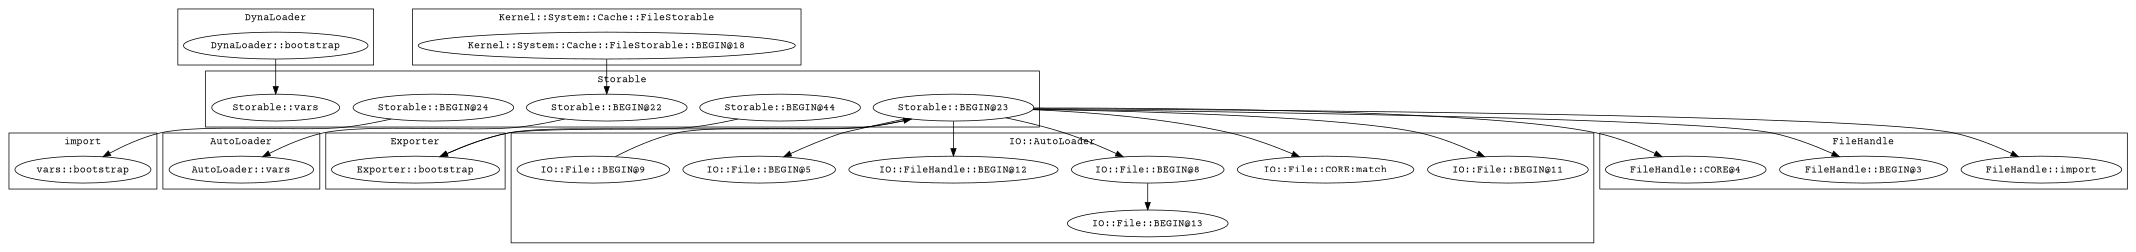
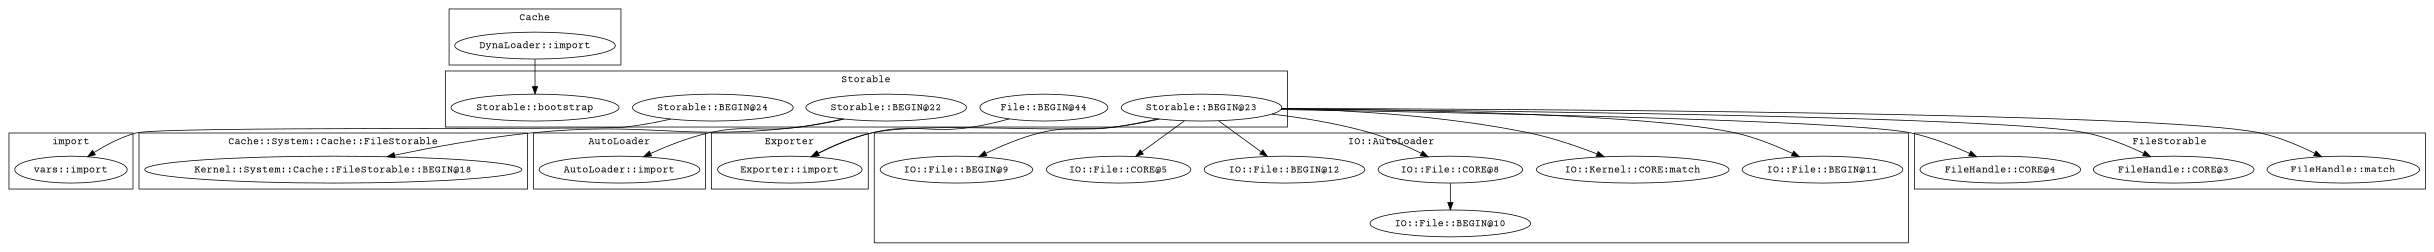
  digraph {
    fontname="Courier Prime"
    node [fontname="Courier Prime"]
    edge [fontname="Courier Prime"]
    "Storable::BEGIN@24"
    "Storable::BEGIN@22"
-   "Storable::BEGIN@44"
+   "Storable::BEGIN@44" [label="File::BEGIN@44"]
    "Storable::BEGIN@23"
-   "Storable::bootstrap" [label="Storable::vars"]
-   "DynaLoader::bootstrap"
+   "Storable::bootstrap"
+   "DynaLoader::bootstrap" [label="DynaLoader::import"]
    "IO::File::BEGIN@11"
-   "IO::File::CORE:match"
-   "IO::File::BEGIN@10" [label="IO::File::BEGIN@13"]
-   "IO::File::BEGIN@8"
-   "IO::File::BEGIN@12" [label="IO::FileHandle::BEGIN@12"]
-   "IO::File::BEGIN@5"
+   "IO::File::CORE:match" [label="IO::Kernel::CORE:match"]
+   "IO::File::BEGIN@10"
+   "IO::File::BEGIN@8" [label="IO::File::CORE@8"]
+   "IO::File::BEGIN@12"
+   "IO::File::BEGIN@5" [label="IO::File::CORE@5"]
    "IO::File::BEGIN@9"
-   "vars::import" [label="vars::bootstrap"]
+   "vars::import"
    "Kernel::System::Cache::FileStorable::BEGIN@18"
-   "FileHandle::import"
-   "FileHandle::BEGIN@3"
+   "FileHandle::import" [label="FileHandle::match"]
+   "FileHandle::BEGIN@3" [label="FileHandle::CORE@3"]
    n18 [label="FileHandle::CORE@4"]
-   "Exporter::import" [label="Exporter::bootstrap"]
-   "AutoLoader::import" [label="AutoLoader::vars"]
+   "Exporter::import"
+   "AutoLoader::import"
    subgraph cluster_1 {
      label=Storable
      "Storable::BEGIN@24"
      "Storable::BEGIN@22"
      "Storable::BEGIN@44"
      "Storable::BEGIN@23"
      "Storable::bootstrap"
    }
    subgraph cluster_2 {
-     label=DynaLoader
+     label=Cache
      "DynaLoader::bootstrap"
    }
    subgraph cluster_3 {
      label="IO::AutoLoader"
      "IO::File::BEGIN@11"
      "IO::File::CORE:match"
      "IO::File::BEGIN@10"
      "IO::File::BEGIN@8"
      "IO::File::BEGIN@12"
      "IO::File::BEGIN@5"
      "IO::File::BEGIN@9"
    }
    subgraph cluster_4 {
      label=import
      "vars::import"
    }
    subgraph cluster_5 {
-     label="Kernel::System::Cache::FileStorable"
+     label="Cache::System::Cache::FileStorable"
      "Kernel::System::Cache::FileStorable::BEGIN@18"
    }
    subgraph cluster_6 {
-     label=FileHandle
+     label=FileStorable
      "FileHandle::import"
      "FileHandle::BEGIN@3"
      n18
    }
    subgraph cluster_7 {
      label=Exporter
      "Exporter::import"
    }
    subgraph cluster_8 {
      label=AutoLoader
      "AutoLoader::import"
    }
    "Storable::BEGIN@24" -> "vars::import"
    "Storable::BEGIN@22" -> "AutoLoader::import"
    "Storable::BEGIN@44" -> "Exporter::import"
    "Storable::BEGIN@23" -> "IO::File::BEGIN@11"
    "Storable::BEGIN@23" -> "IO::File::CORE:match"
    "Storable::BEGIN@23" -> "IO::File::BEGIN@8"
    "Storable::BEGIN@23" -> "IO::File::BEGIN@12"
    "Storable::BEGIN@23" -> "IO::File::BEGIN@5"
-   "IO::File::BEGIN@9" -> "Storable::BEGIN@23"
+   "Storable::BEGIN@23" -> "IO::File::BEGIN@9"
    "Storable::BEGIN@23" -> "FileHandle::import"
    "Storable::BEGIN@23" -> "FileHandle::BEGIN@3"
    "Storable::BEGIN@23" -> n18
    "Storable::BEGIN@23" -> "Exporter::import"
    "DynaLoader::bootstrap" -> "Storable::bootstrap"
    "IO::File::BEGIN@8" -> "IO::File::BEGIN@10"
-   "Kernel::System::Cache::FileStorable::BEGIN@18" -> "Storable::BEGIN@22"
+   "Storable::BEGIN@22" -> "Kernel::System::Cache::FileStorable::BEGIN@18"
  }
